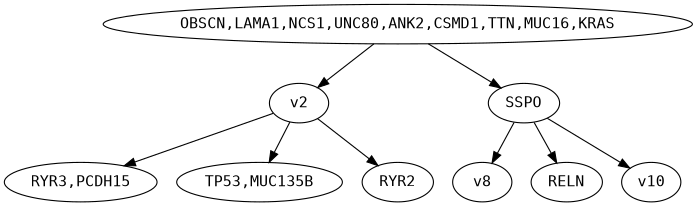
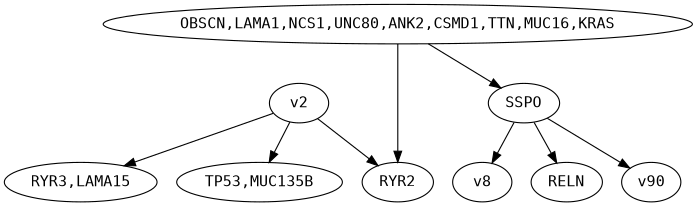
  digraph {
    fontname="DejaVu Sans Mono"
    node [fontname="DejaVu Sans Mono"]
    edge [fontname="DejaVu Sans Mono"]
-   n1 [label="RYR3,PCDH15"]
+   n1 [label="RYR3,LAMA15"]
    n2 [label=v2]
    n3 [label=RYR2]
    n4 [label="TP53,MUC135B"]
    n5 [label=SSPO]
    v8
    n7 [label=RELN]
-   v10
+   v10 [label=v90]
    n9 [label="OBSCN,LAMA1,NCS1,UNC80,ANK2,CSMD1,TTN,MUC16,KRAS"]
    n2 -> n1
    n2 -> n3
    n2 -> n4
    n5 -> v8
    n5 -> n7
    n5 -> v10
-   n9 -> n2
+   n9 -> n3
    n9 -> n5
  }
